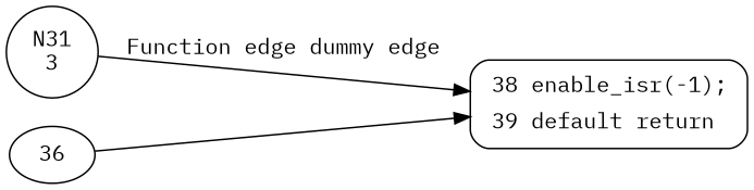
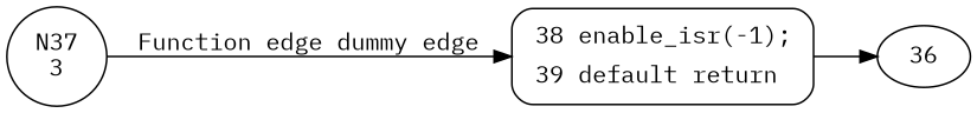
  digraph {
    fontname="IBM Plex Mono"
    rankdir=LR
    node [fontname="IBM Plex Mono"]
    edge [fontname="IBM Plex Mono"]
-   n1 [label="N31\n3" shape=circle]
+   n1 [label="N37\n3" shape=circle]
    n2 [fillcolor=white label=<<table border="0" cellborder="0" cellpadding="3" bgcolor="white"><tr><td align="right">38</td><td align="left">enable_isr(-1);</td></tr><tr><td align="right">39</td><td align="left">default return</td></tr></table>> penwidth=1 shape=Mrecord style="filled,bold"]
    36
    n1 -> n2 [label="Function edge dummy edge"]
-   36 -> n2
+   n2 -> 36
  }
